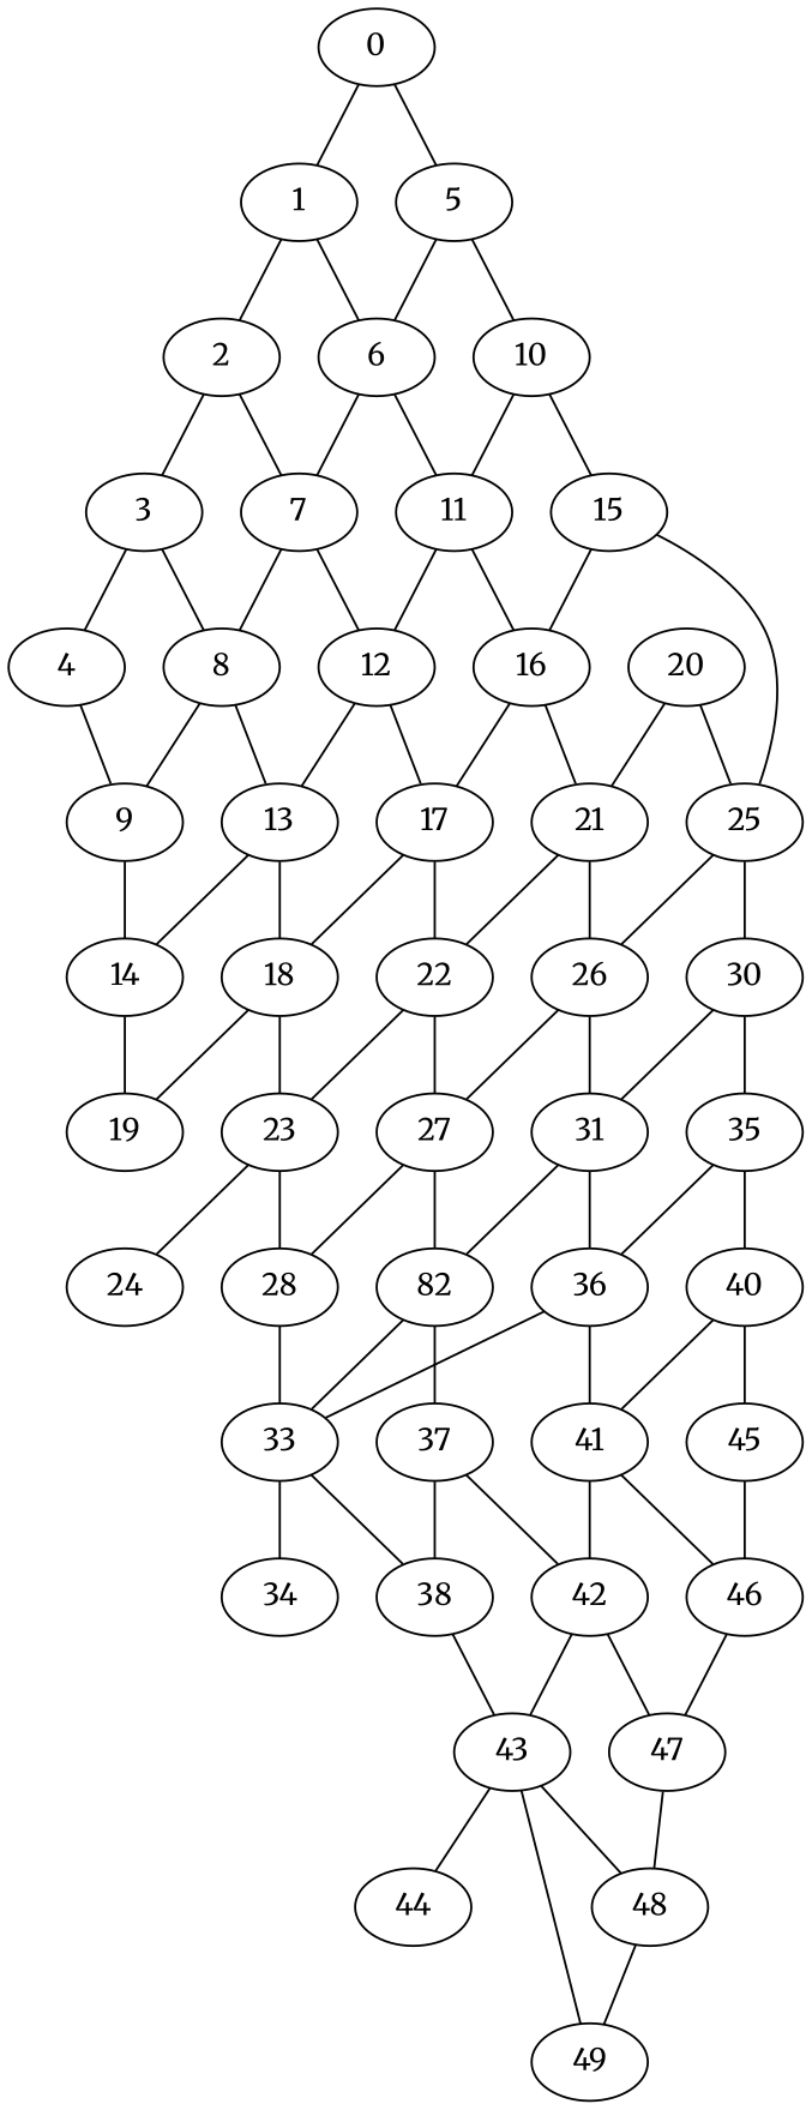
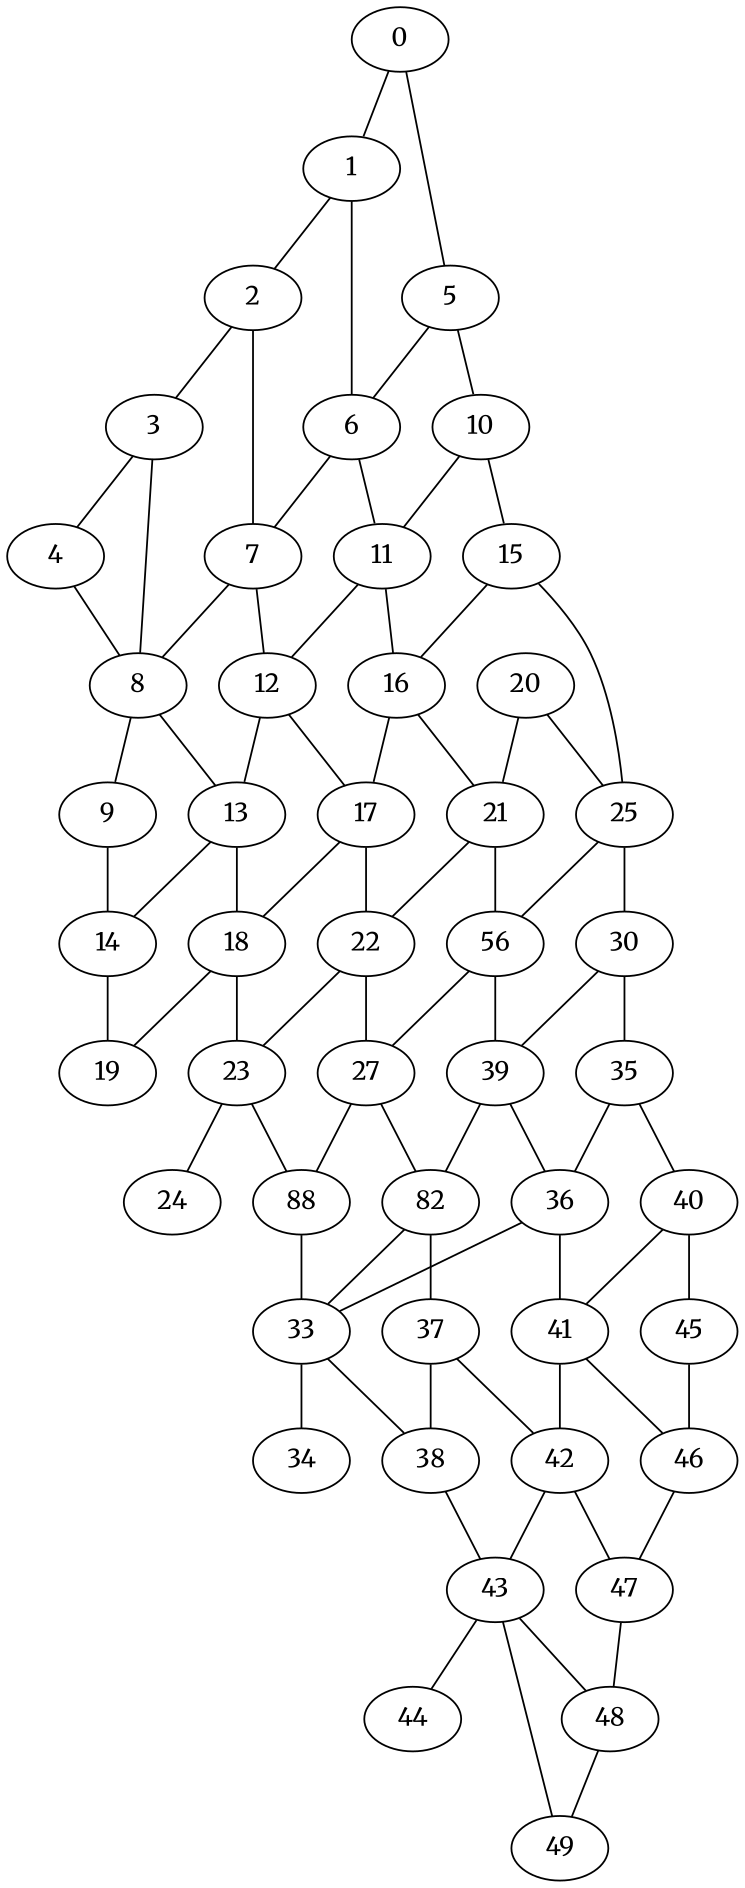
  graph {
    fontname=Merriweather
    node [fontname=Merriweather]
    edge [fontname=Merriweather]
    0
    1
    5
    2
    6
    10
    3
    7
    11
    4
    8
    12
    9
    13
    14
    15
    16
    17
    18
    19
    25
    21
    22
    23
    20
-   26
+   26 [label=56]
    27
    24
-   28
+   28 [label=88]
    30
-   31
+   31 [label=39]
    n32 [label=82]
    33
    35
    36
    37
    34
    38
    40
    41
    42
    43
    45
    46
    47
    44
    48
    49
    0 -- 1
    0 -- 5
    1 -- 2
    1 -- 6
    5 -- 6
    5 -- 10
    2 -- 3
    2 -- 7
    6 -- 7
    6 -- 11
    10 -- 11
    10 -- 15
    3 -- 4
    3 -- 8
    7 -- 8
    7 -- 12
    11 -- 12
    11 -- 16
-   4 -- 9
+   4 -- 8
    8 -- 9
    8 -- 13
    12 -- 13
    12 -- 17
    9 -- 14
    13 -- 14
    13 -- 18
    14 -- 19
    15 -- 16
    15 -- 25
    16 -- 17
    16 -- 21
    17 -- 18
    17 -- 22
    18 -- 19
    18 -- 23
    25 -- 26
    25 -- 30
    21 -- 22
    21 -- 26
    22 -- 23
    22 -- 27
    23 -- 24
    23 -- 28
    20 -- 25
    20 -- 21
    26 -- 27
    26 -- 31
    27 -- 28
    27 -- n32
    28 -- 33
    30 -- 31
    30 -- 35
    31 -- n32
    31 -- 36
    n32 -- 33
    n32 -- 37
    33 -- 34
    33 -- 38
    35 -- 36
    35 -- 40
    36 -- 33
    36 -- 41
    37 -- 38
    37 -- 42
    38 -- 43
    40 -- 41
    40 -- 45
    41 -- 42
    41 -- 46
    42 -- 43
    42 -- 47
    43 -- 44
    43 -- 48
    43 -- 49
    45 -- 46
    46 -- 47
    47 -- 48
    48 -- 49
  }
